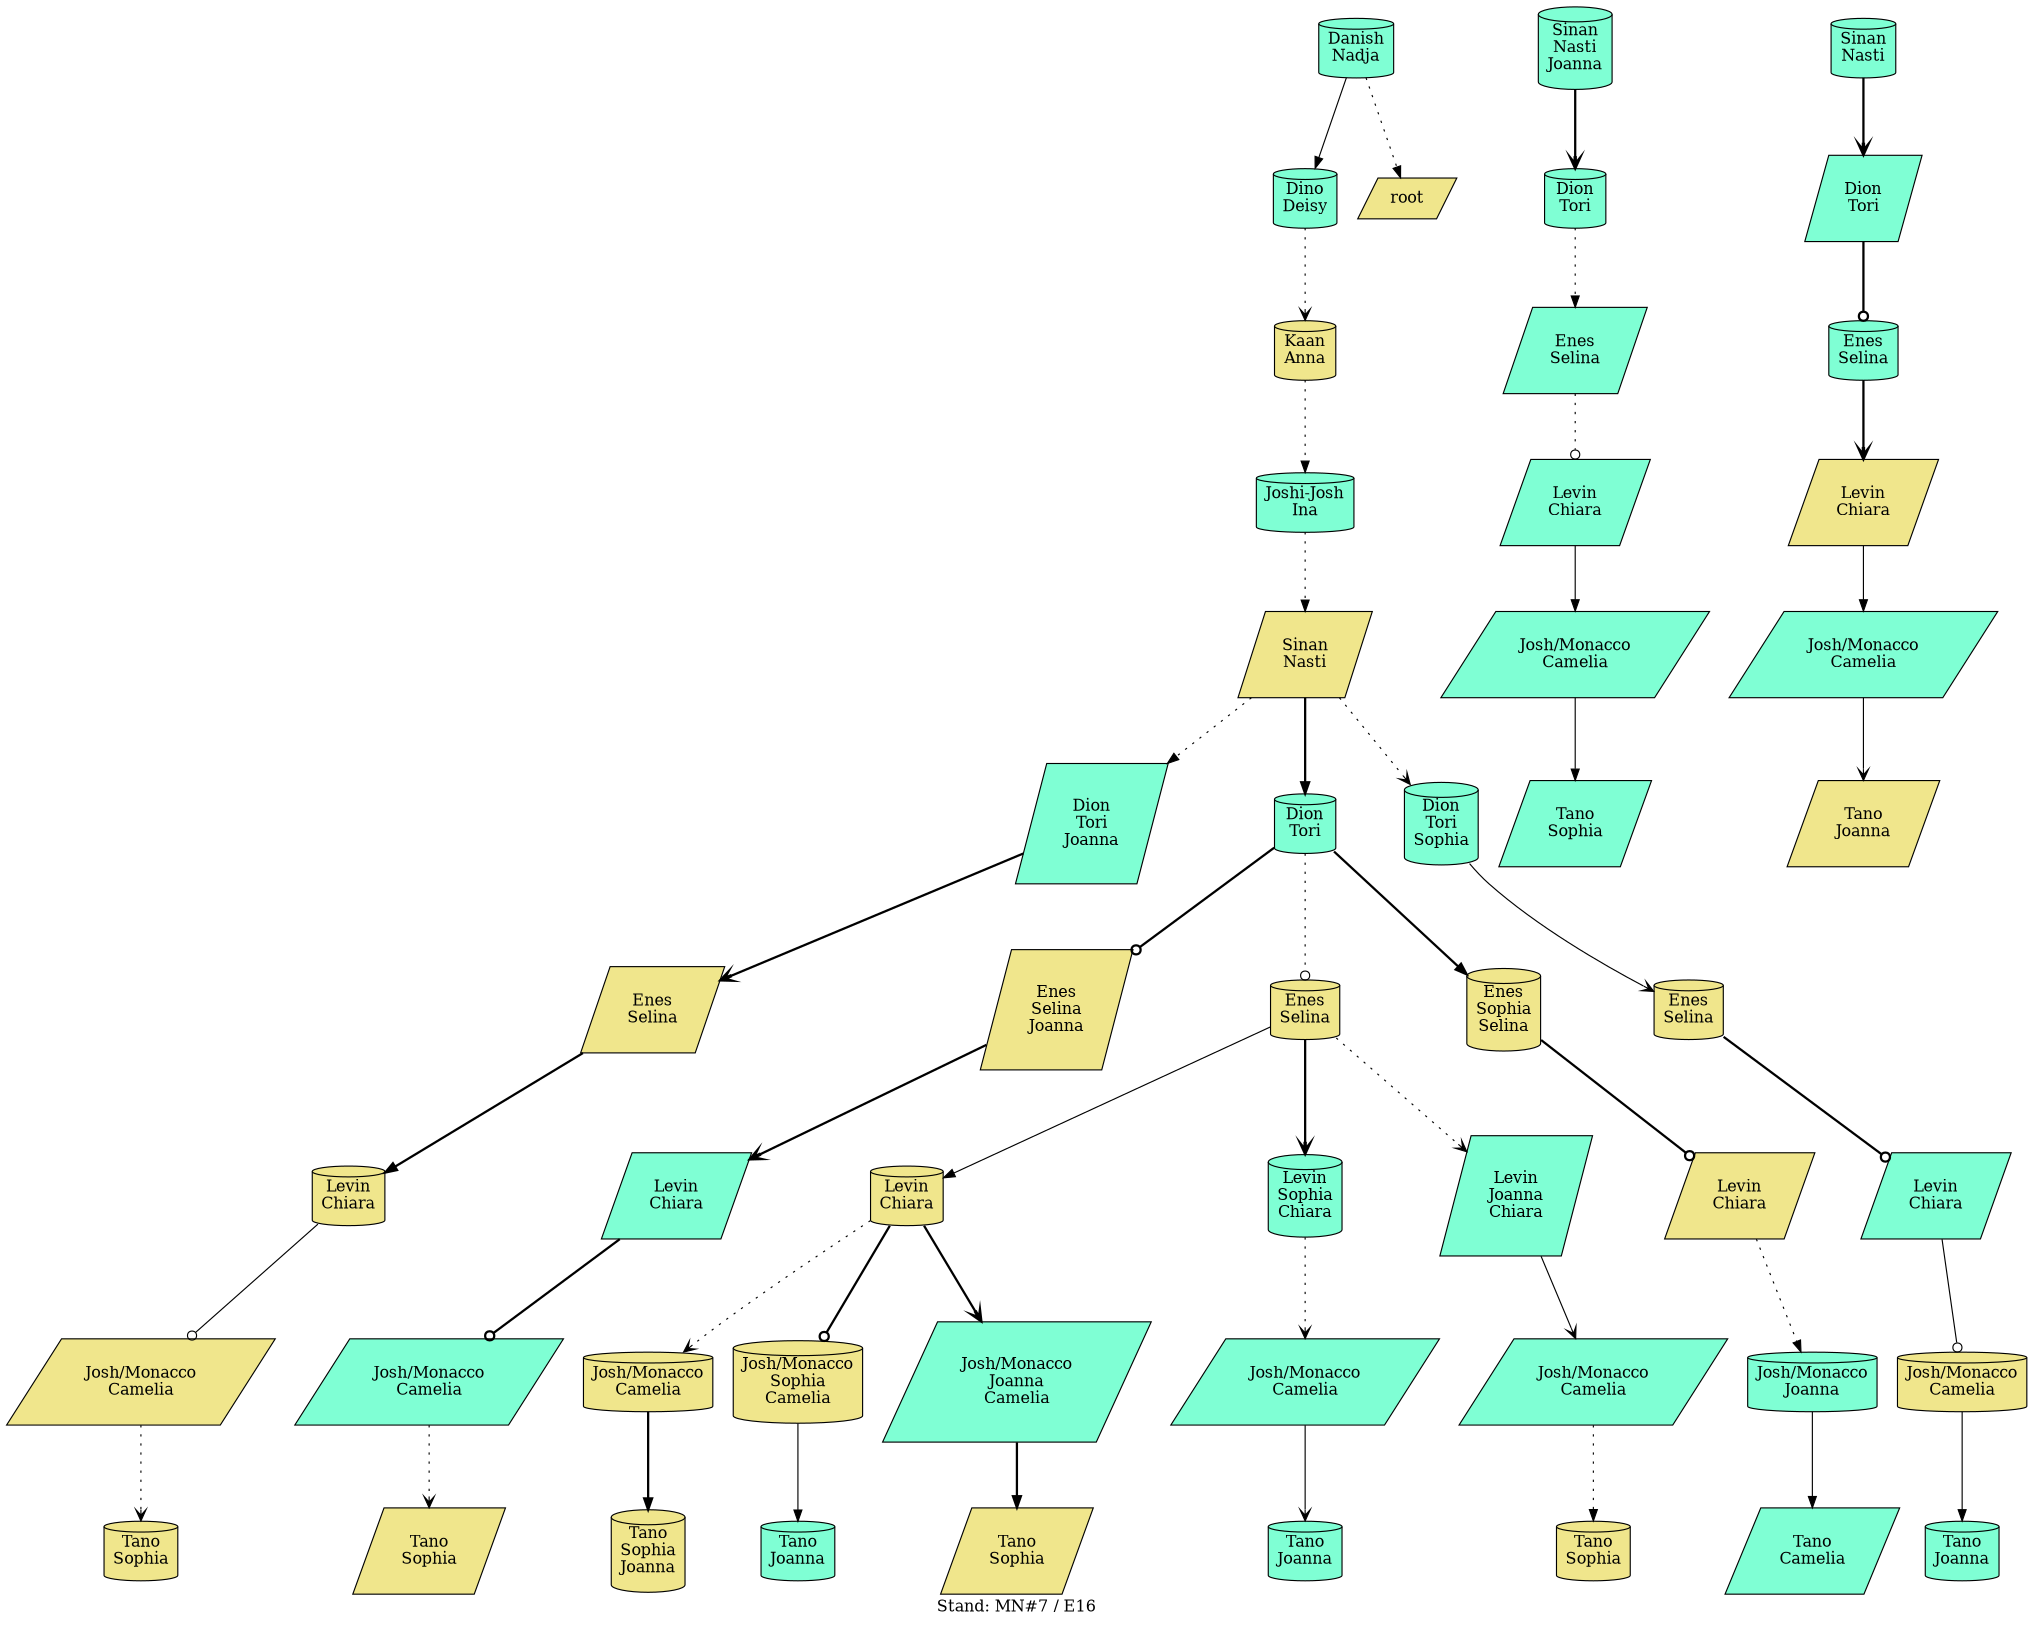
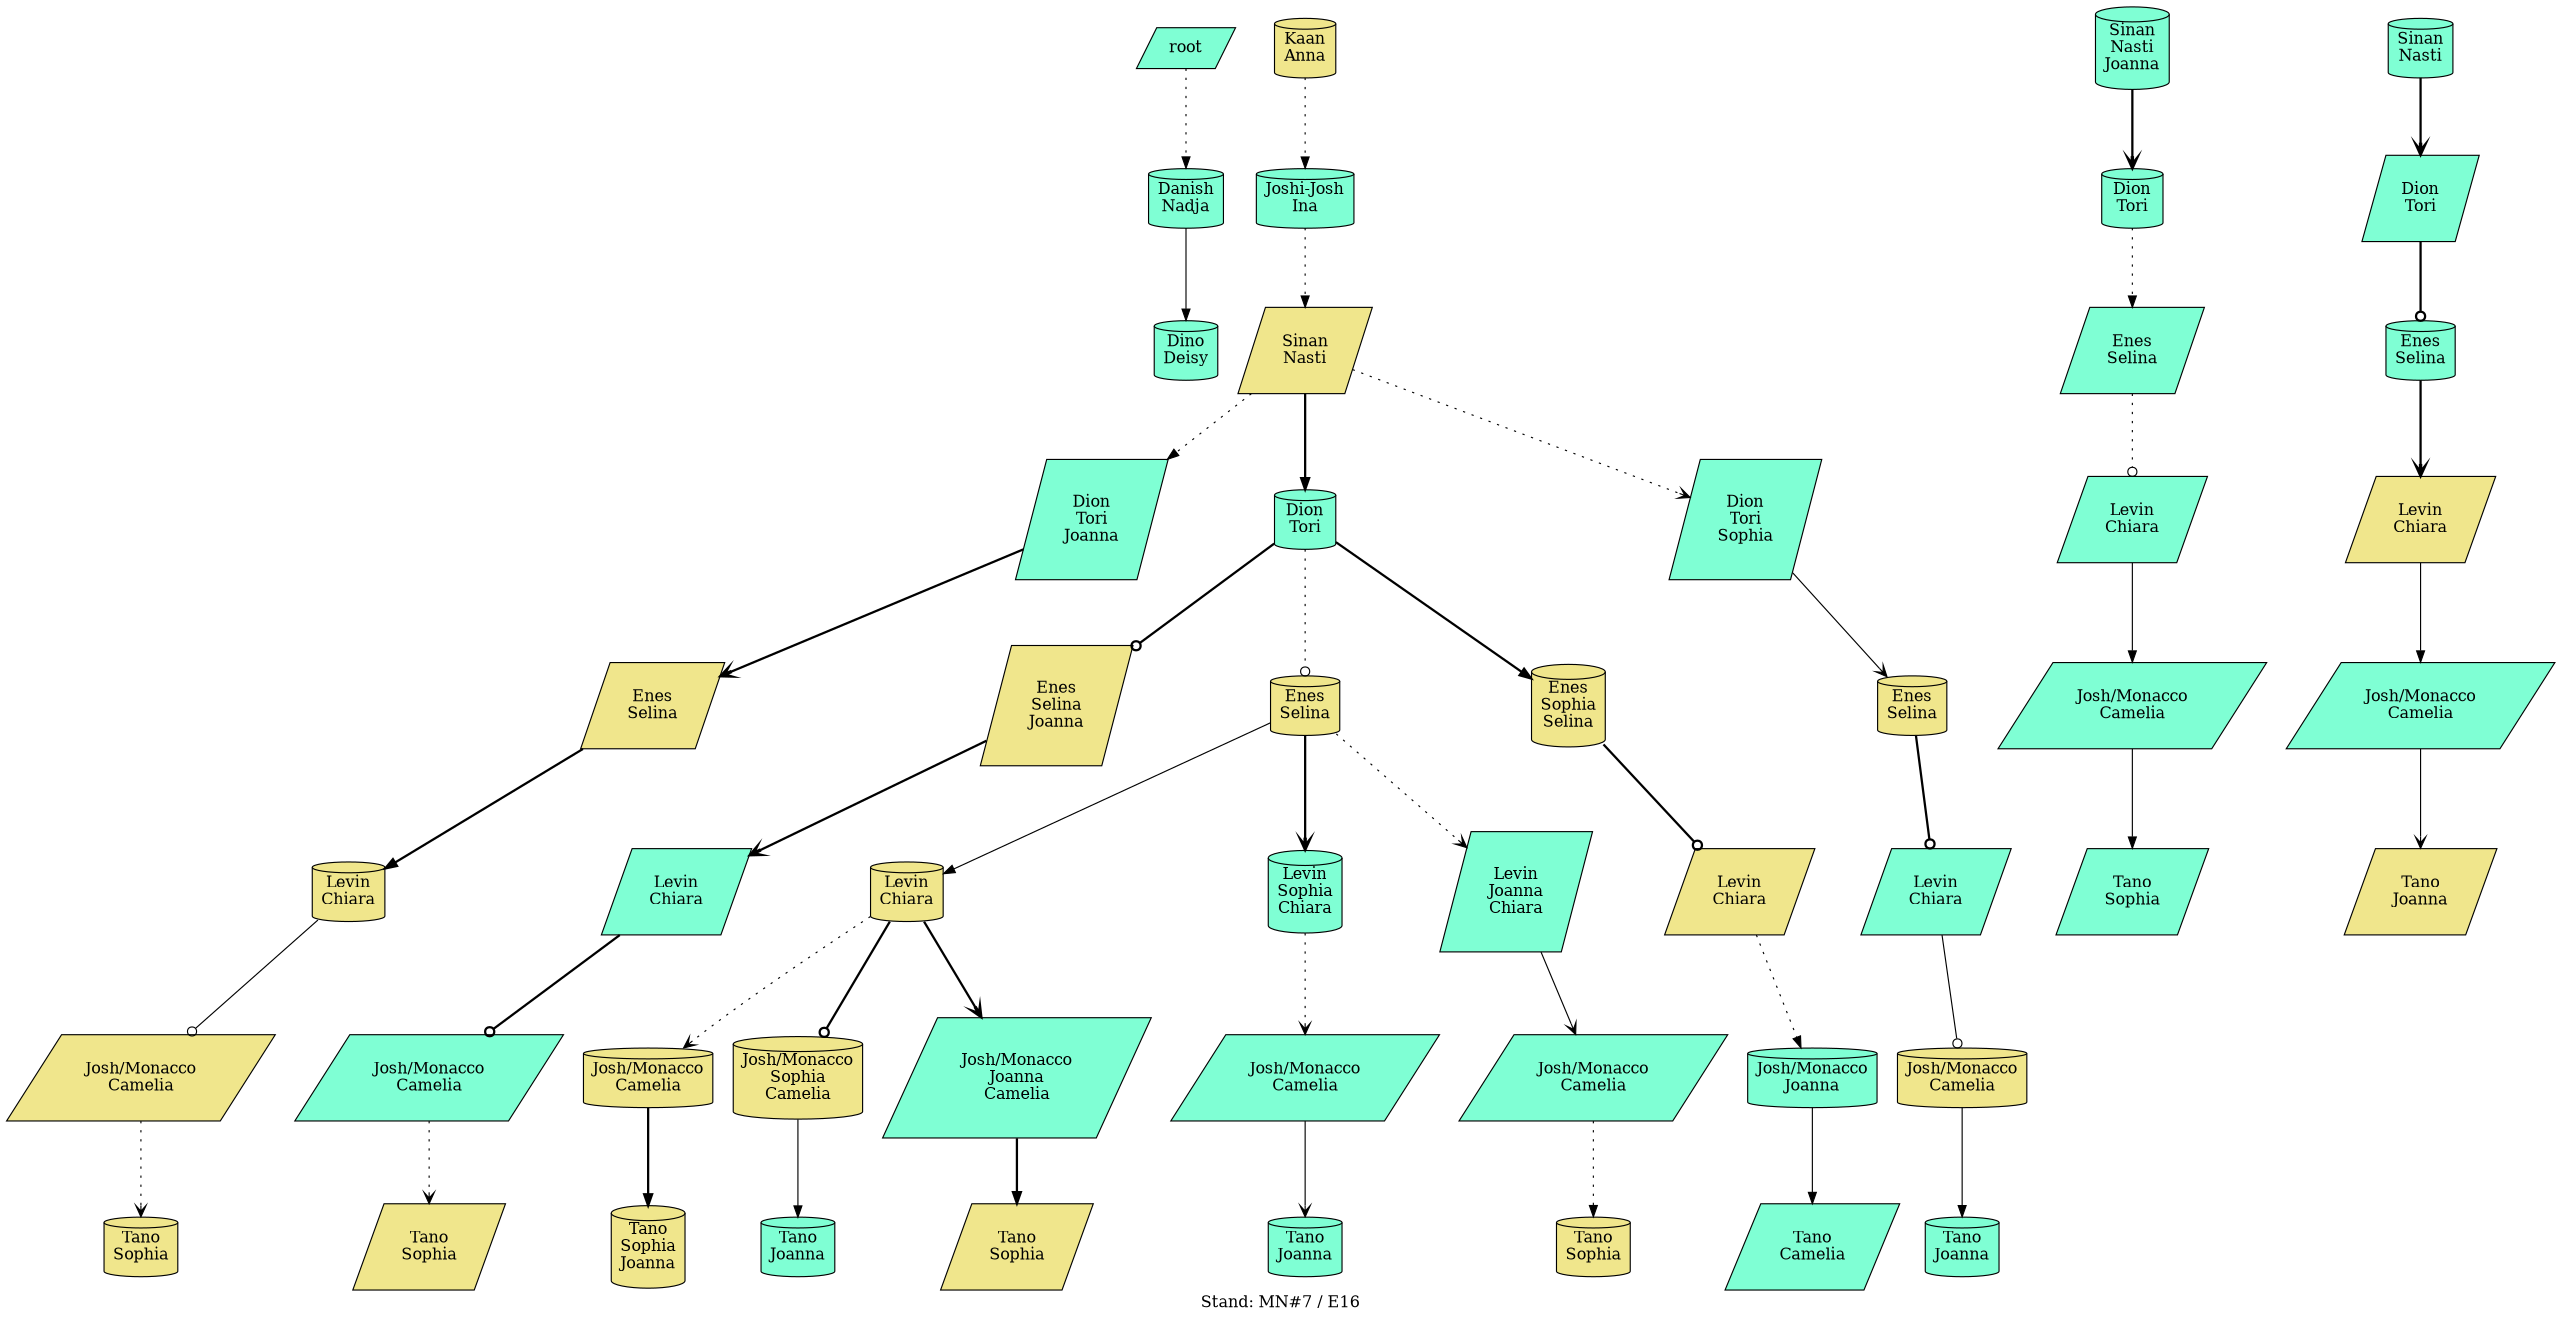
  digraph {
    label="Stand: MN#7 / E16"
    labelloc=b
    ranksep=0.8
    node [fillcolor=aquamarine shape=cylinder style=filled]
    edge [arrowhead=normal style=bold]
    n1 [label="Danish\nNadja"]
    n2 [label="Dino\nDeisy"]
    n3 [fillcolor=khaki label="Kaan\nAnna"]
-   root [fillcolor=khaki shape=parallelogram]
+   root [shape=parallelogram]
    n5 [label="Joshi-Josh\nIna"]
    n6 [fillcolor=khaki label="Sinan\nNasti" shape=parallelogram]
    n7 [label="Dion\nTori\nJoanna" shape=parallelogram]
    n8 [label="Dion\nTori"]
-   n9 [label="Dion\nTori\nSophia"]
+   n9 [label="Dion\nTori\nSophia" shape=parallelogram]
    n10 [label="Sinan\nNasti\nJoanna"]
    n11 [label="Dion\nTori"]
    n12 [fillcolor=khaki label="Enes\nSelina" shape=parallelogram]
    n13 [fillcolor=khaki label="Enes\nSelina\nJoanna" shape=parallelogram]
    n14 [fillcolor=khaki label="Enes\nSelina"]
    n15 [fillcolor=khaki label="Enes\nSophia\nSelina"]
    n16 [fillcolor=khaki label="Enes\nSelina"]
    n17 [fillcolor=khaki label="Levin\nChiara"]
    n18 [fillcolor=khaki label="Josh/Monacco\nCamelia" shape=parallelogram]
    n19 [fillcolor=khaki label="Tano\nSophia"]
    n20 [label="Levin\nChiara" shape=parallelogram]
    n21 [fillcolor=khaki label="Levin\nChiara"]
    n22 [label="Levin\nSophia\nChiara"]
    n23 [label="Levin\nJoanna\nChiara" shape=parallelogram]
    n24 [fillcolor=khaki label="Levin\nChiara" shape=parallelogram]
    n25 [label="Josh/Monacco\nCamelia" shape=parallelogram]
    n26 [fillcolor=khaki label="Tano\nSophia" shape=parallelogram]
    n27 [label="Enes\nSelina" shape=parallelogram]
    n28 [label="Levin\nChiara" shape=parallelogram]
    n29 [label="Josh/Monacco\nCamelia" shape=parallelogram]
    n30 [label="Tano\nSophia" shape=parallelogram]
    n31 [fillcolor=khaki label="Josh/Monacco\nCamelia"]
    n32 [fillcolor=khaki label="Josh/Monacco\nSophia\nCamelia"]
    n33 [label="Josh/Monacco\nJoanna\nCamelia" shape=parallelogram]
    n34 [label="Josh/Monacco\nCamelia" shape=parallelogram]
    n35 [label="Josh/Monacco\nCamelia" shape=parallelogram]
    n36 [fillcolor=khaki label="Tano\nSophia\nJoanna"]
    n37 [label="Tano\nJoanna"]
    n38 [fillcolor=khaki label="Tano\nSophia" shape=parallelogram]
    n39 [label="Sinan\nNasti"]
    n40 [label="Dion\nTori" shape=parallelogram]
    n41 [label="Enes\nSelina"]
    n42 [fillcolor=khaki label="Levin\nChiara" shape=parallelogram]
    n43 [label="Josh/Monacco\nCamelia" shape=parallelogram]
    n44 [fillcolor=khaki label="Tano\nJoanna" shape=parallelogram]
    n45 [label="Tano\nJoanna"]
    n46 [fillcolor=khaki label="Tano\nSophia"]
    n47 [label="Josh/Monacco\nJoanna"]
    n48 [label="Tano\nCamelia" shape=parallelogram]
    n49 [label="Levin\nChiara" shape=parallelogram]
    n50 [fillcolor=khaki label="Josh/Monacco\nCamelia"]
    n51 [label="Tano\nJoanna"]
    n1 -> n2 [style=solid]
-   n2 -> n3 [arrowhead=vee style=dotted]
    n3 -> n5 [style=dotted]
-   n1 -> root [style=dotted]
+   root -> n1 [style=dotted]
    n5 -> n6 [style=dotted]
    n6 -> n7 [style=dotted]
    n6 -> n8
    n6 -> n9 [arrowhead=vee style=dotted]
    n7 -> n12 [arrowhead=vee]
    n8 -> n13 [arrowhead=odot]
    n8 -> n14 [arrowhead=odot style=dotted]
    n8 -> n15
    n9 -> n16 [arrowhead=vee style=solid]
    n10 -> n11 [arrowhead=vee]
    n11 -> n27 [style=dotted]
    n12 -> n17
    n13 -> n20 [arrowhead=vee]
    n14 -> n21 [style=solid]
    n14 -> n22 [arrowhead=vee]
    n14 -> n23 [arrowhead=vee style=dotted]
    n15 -> n24 [arrowhead=odot]
    n16 -> n49 [arrowhead=odot]
    n17 -> n18 [arrowhead=odot style=solid]
    n18 -> n19 [arrowhead=vee style=dotted]
    n20 -> n25 [arrowhead=odot]
    n21 -> n31 [arrowhead=vee style=dotted]
    n21 -> n32 [arrowhead=odot]
    n21 -> n33 [arrowhead=vee]
    n22 -> n34 [arrowhead=vee style=dotted]
    n23 -> n35 [arrowhead=vee style=solid]
    n24 -> n47 [style=dotted]
    n25 -> n26 [arrowhead=vee style=dotted]
    n27 -> n28 [arrowhead=odot style=dotted]
    n28 -> n29 [style=solid]
    n29 -> n30 [style=solid]
    n31 -> n36
    n32 -> n37 [style=solid]
    n33 -> n38
    n34 -> n45 [arrowhead=vee style=solid]
    n35 -> n46 [style=dotted]
    n39 -> n40 [arrowhead=vee]
    n40 -> n41 [arrowhead=odot]
    n41 -> n42 [arrowhead=vee]
    n42 -> n43 [style=solid]
    n43 -> n44 [arrowhead=vee style=solid]
    n47 -> n48 [style=solid]
    n49 -> n50 [arrowhead=odot style=solid]
    n50 -> n51 [style=solid]
  }
